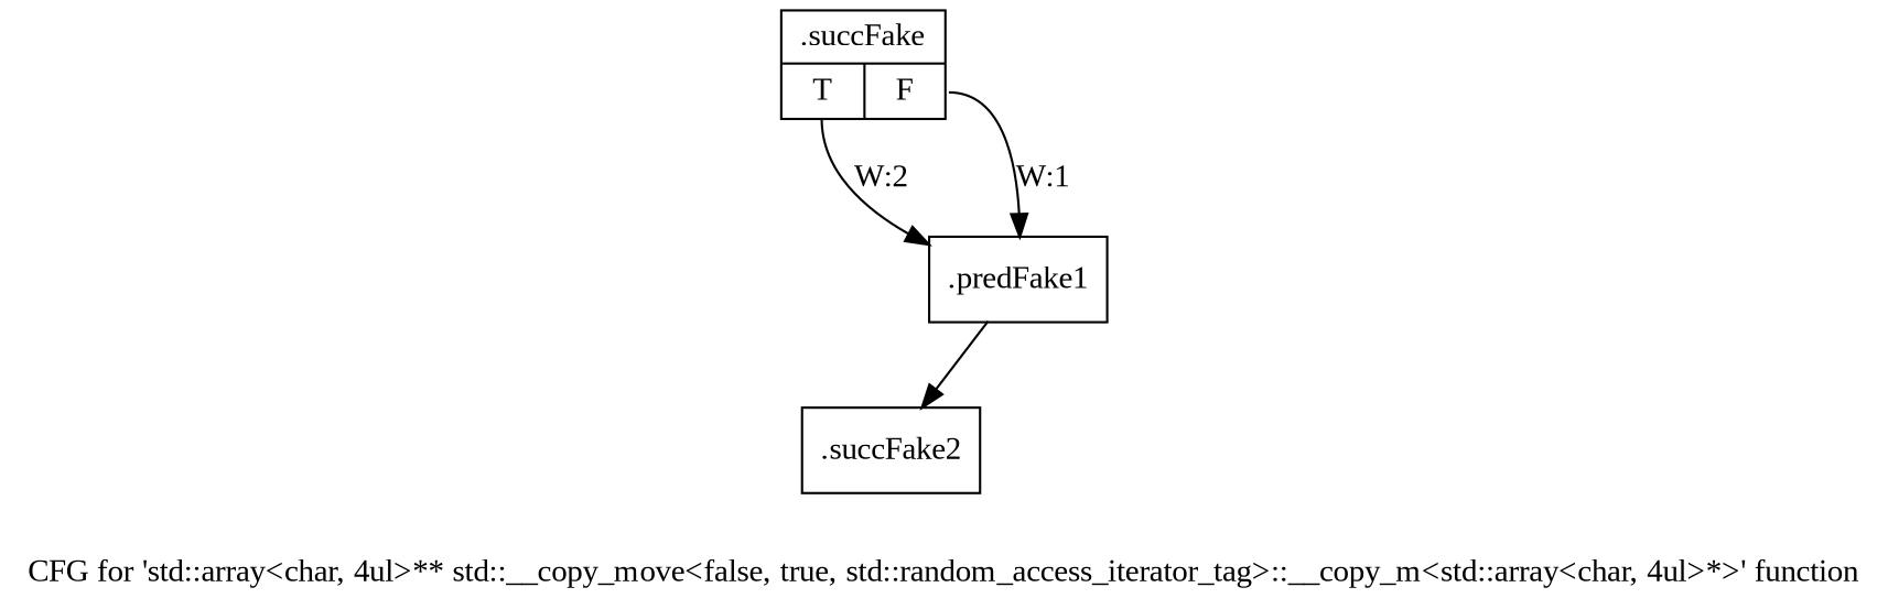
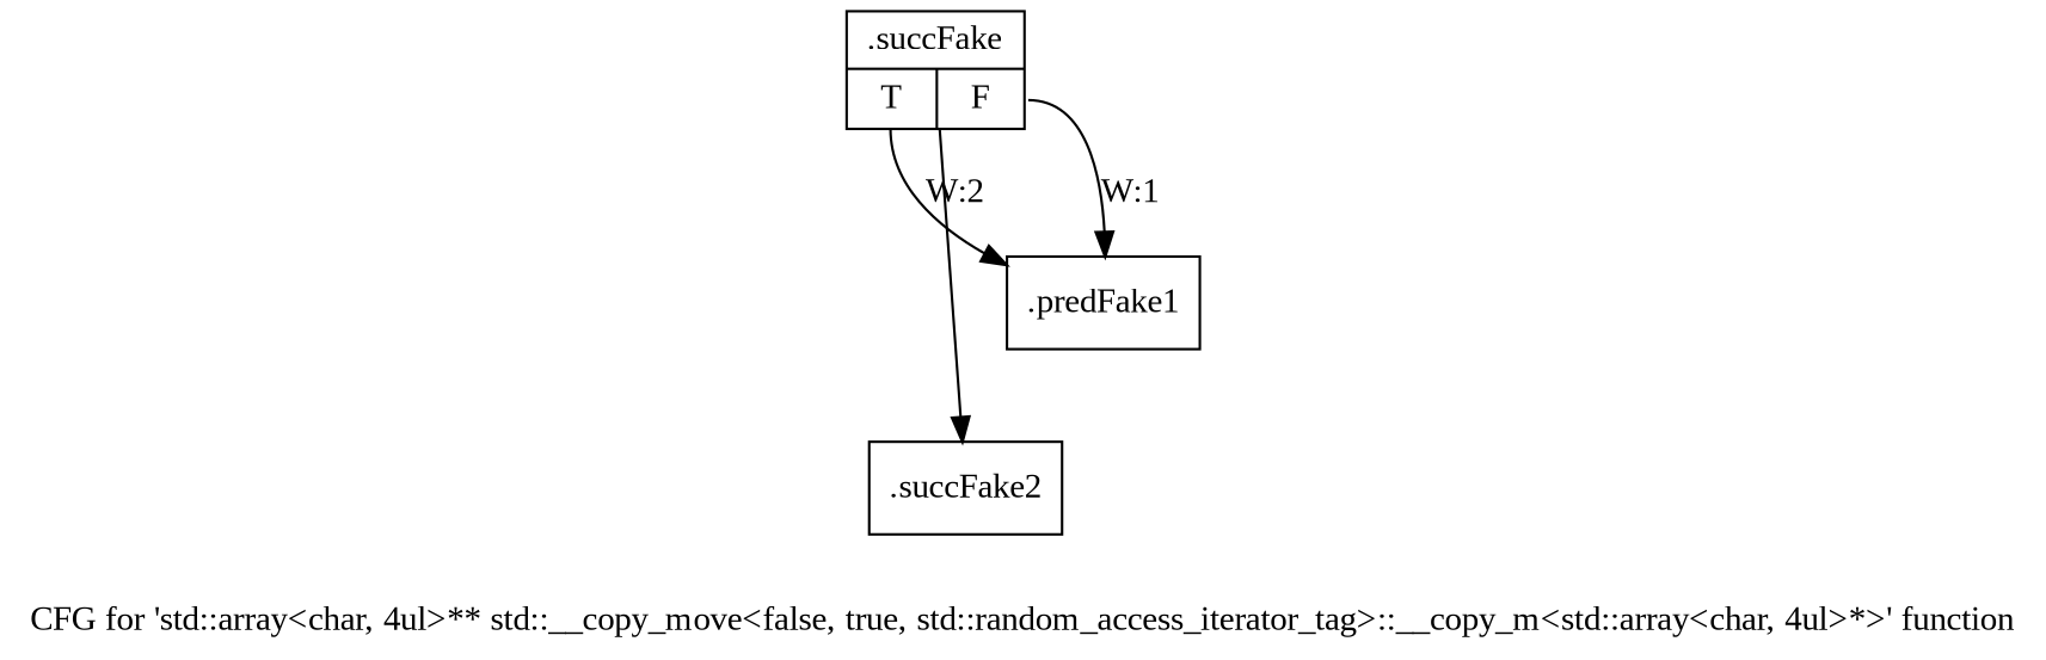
  digraph {
    fontname="Liberation Serif"
    label="CFG for 'std::array\<char, 4ul\>** std::__copy_move\<false, true, std::random_access_iterator_tag\>::__copy_m\<std::array\<char, 4ul\>*\>' function"
    node [filename="/mnt/xilinx/Vitis_HLS/2021.2/tps/lnx64/gcc-6.2.0/lib/gcc/x86_64-pc-linux-gnu/6.2.0/../../../../include/c++/6.2.0/bits/stl_algobase.h" fontname="Liberation Serif" linenumber=369 shape=record]
    edge [execusionnum=1 filename="/mnt/xilinx/Vitis_HLS/2021.2/tps/lnx64/gcc-6.2.0/lib/gcc/x86_64-pc-linux-gnu/6.2.0/../../../../include/c++/6.2.0/bits/stl_algobase.h" fontname="Liberation Serif"]
    n1 [label="{.succFake|{<s0>T|<s1>F}}" linenumber=367]
    n2 [label="{.predFake1}"]
    n3 [label="{.succFake2}"]
    n1 -> n2 [label="W:2" tailport=s0]
    n1 -> n2 [label="W:1" tailport=s1 execusionnum="" filename=""]
-   n2 -> n3
+   n1 -> n3
  }
